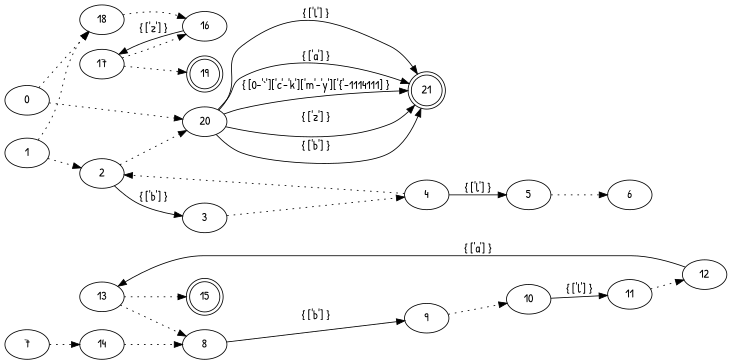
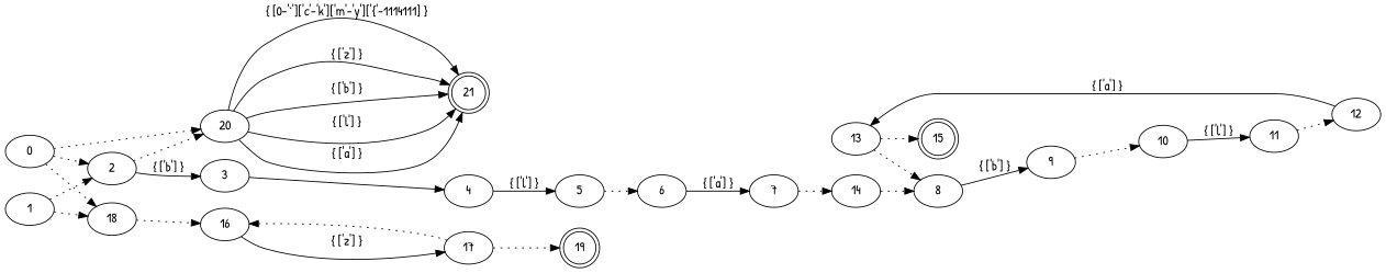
  digraph {
    fontname="Patrick Hand"
    rankdir=LR
    node [fontname="Patrick Hand"]
    edge [fontname="Patrick Hand" style=dotted]
    15 [shape=doublecircle]
    19 [shape=doublecircle]
    21 [shape=doublecircle]
    0
    2
    18
    20
    3
    16
    4
    17
    1
    5
    6
    7
    14
    8
    9
    10
    11
    12
    13
-   4 -> 2
+   0 -> 2
    0 -> 18
    0 -> 20
    2 -> 20
    2 -> 3 [label="{ ['b'] }" style=""]
    18 -> 16
    20 -> 21 [label="{ [0-'`']['c'-'k']['m'-'y']['{'-1114111] }" style=""]
    20 -> 21 [label="{ ['z'] }" style=""]
    20 -> 21 [label="{ ['b'] }" style=""]
    20 -> 21 [label="{ ['l'] }" style=""]
    20 -> 21 [label="{ ['a'] }" style=""]
-   3 -> 4
+   3 -> 4 [style=solid]
    16 -> 17 [label="{ ['z'] }" style=""]
    4 -> 5 [label="{ ['l'] }" style=""]
    17 -> 19
    17 -> 16
    1 -> 2
    1 -> 18
    5 -> 6
+   6 -> 7 [label="{ ['a'] }" style=""]
    7 -> 14
    14 -> 8
    8 -> 9 [label="{ ['b'] }" style=""]
    9 -> 10
    10 -> 11 [label="{ ['l'] }" style=""]
    11 -> 12
    12 -> 13 [label="{ ['a'] }" style=""]
    13 -> 15
    13 -> 8
  }
